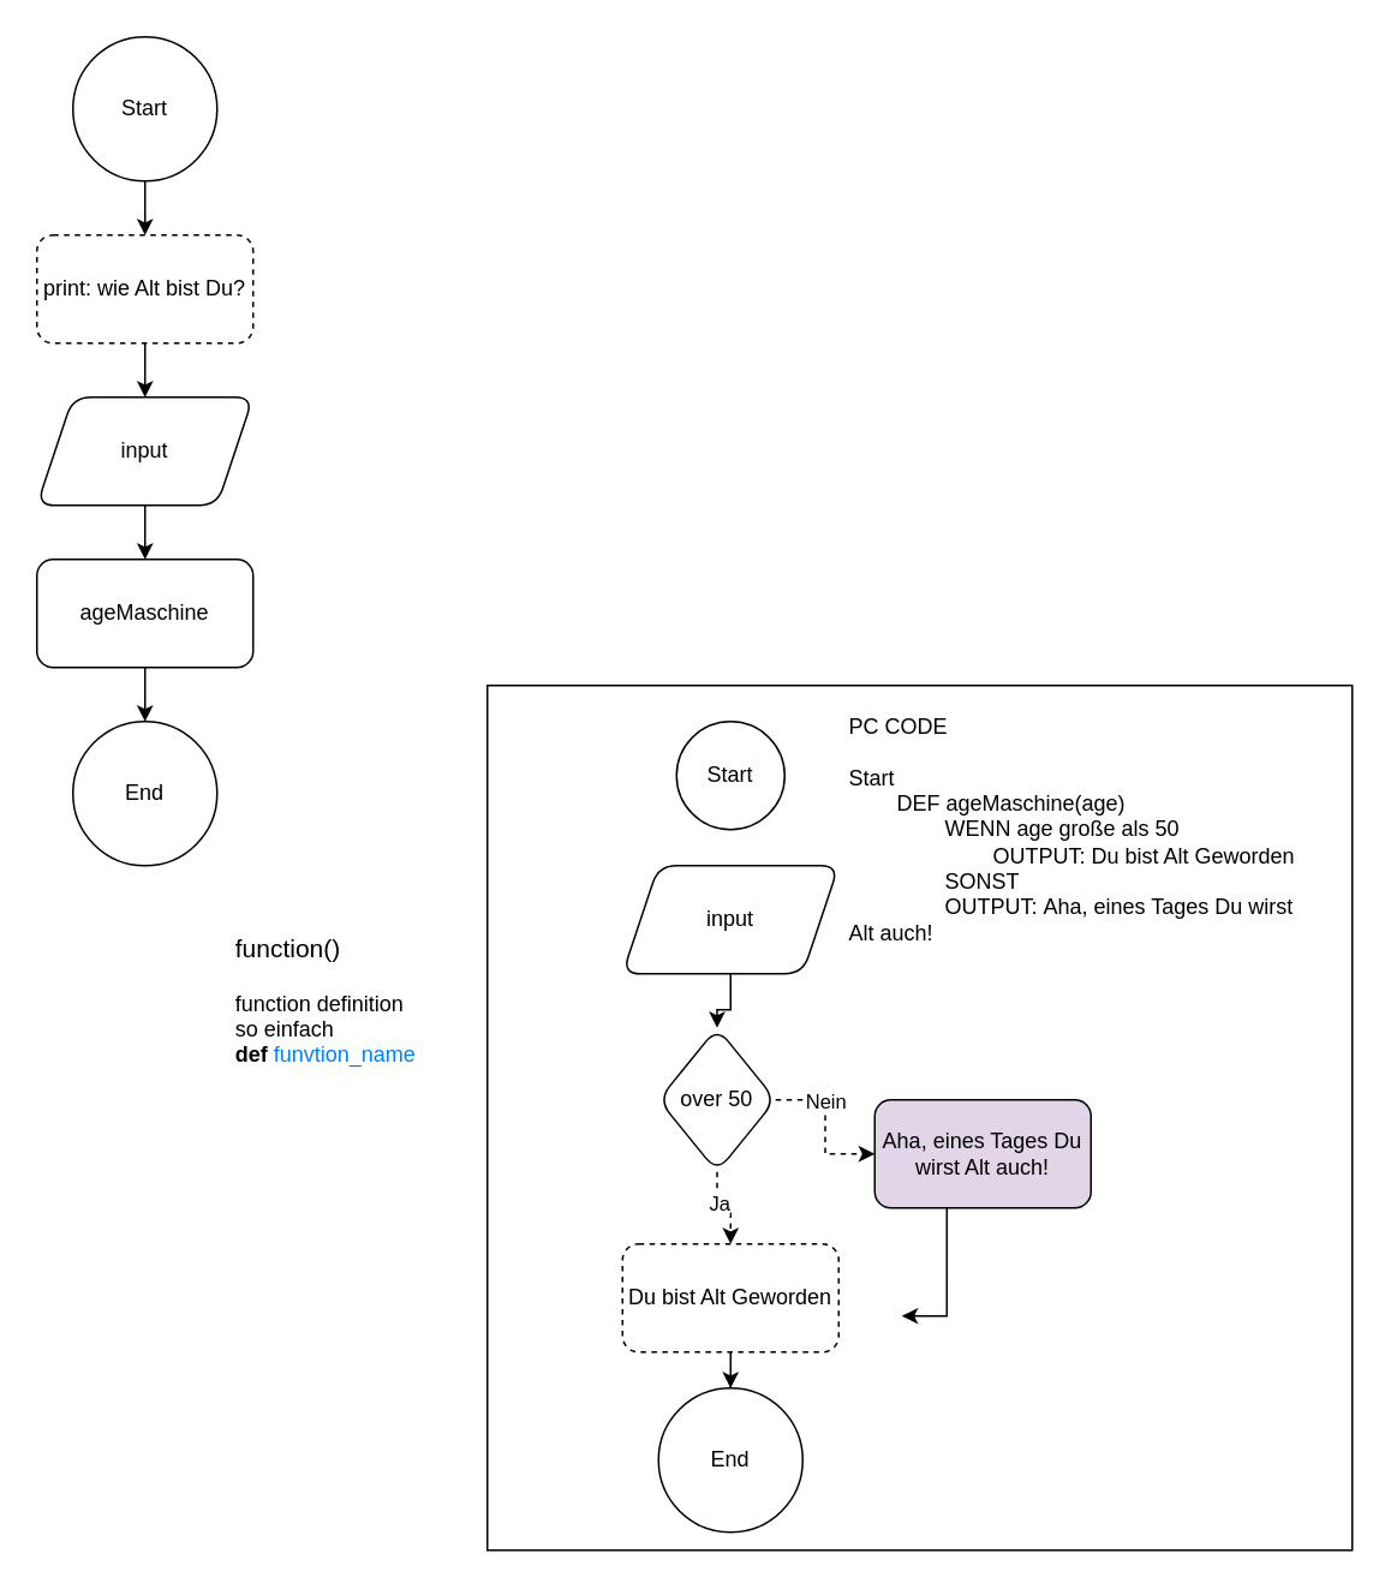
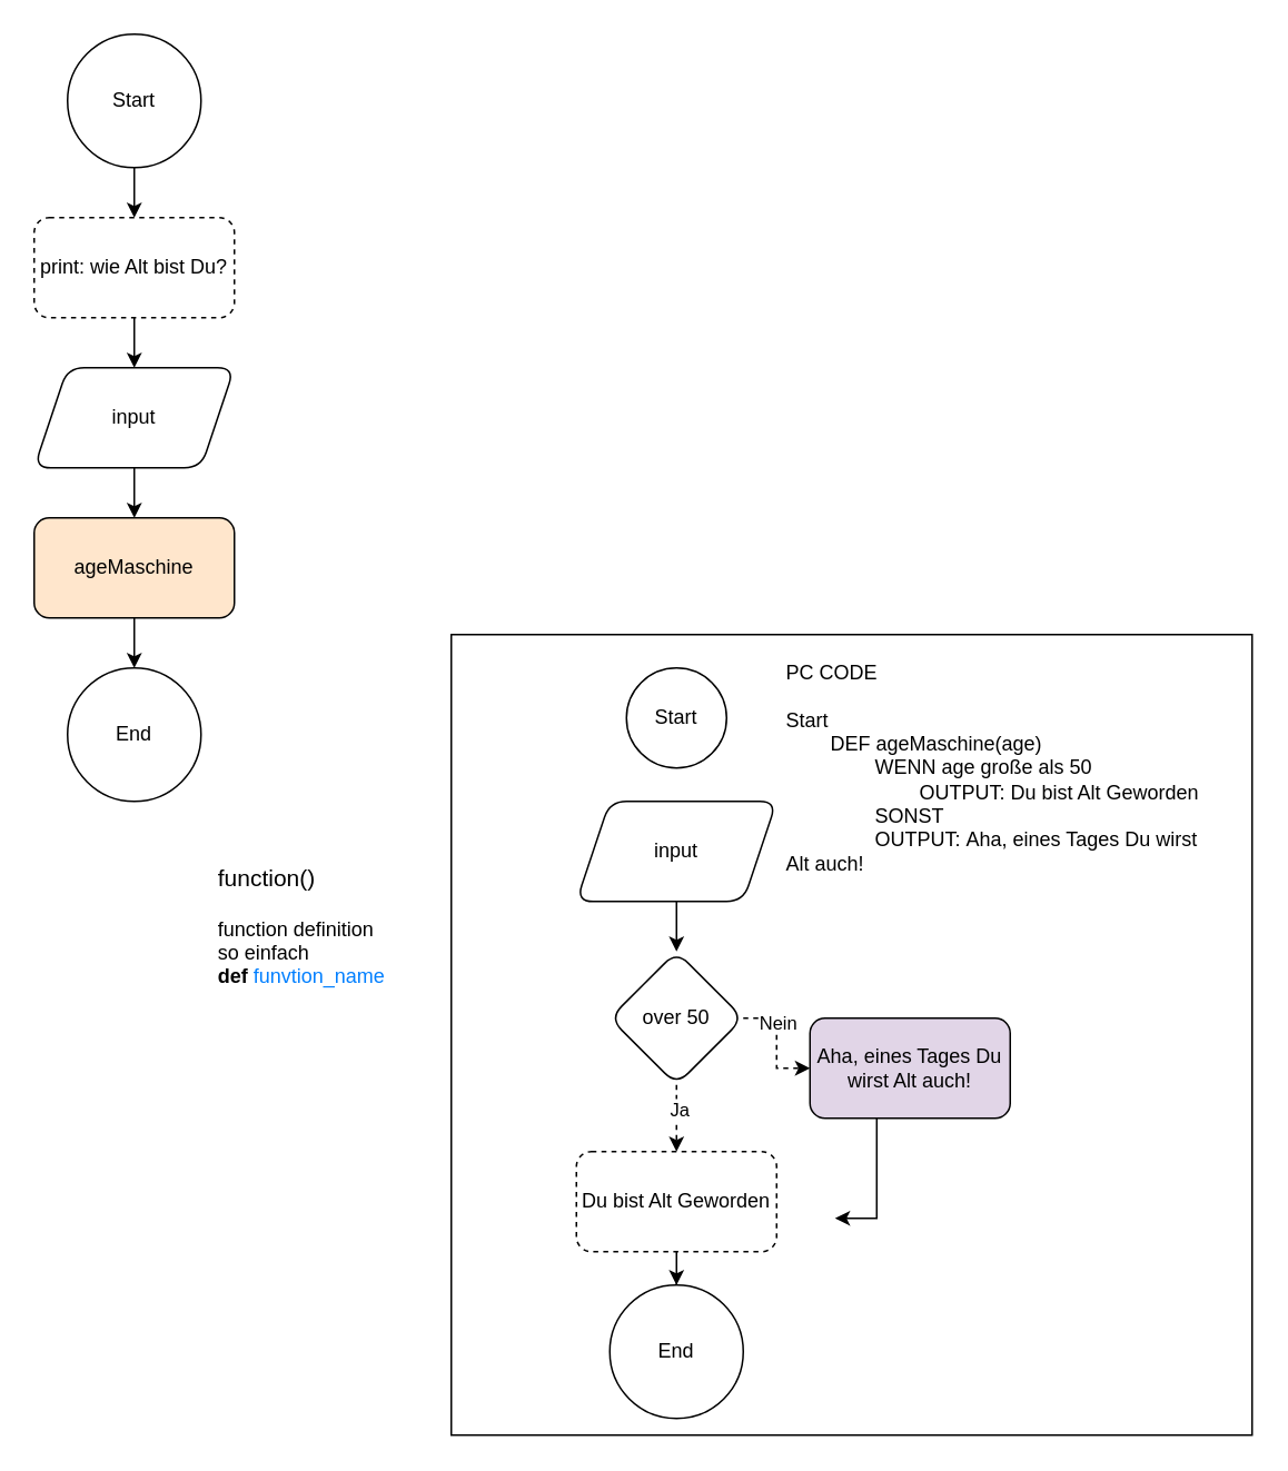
  <mxCell id="0" />
  <mxCell id="1" parent="0" />
  <mxCell id="2" value="" style="edgeStyle=orthogonalEdgeStyle;rounded=0;orthogonalLoop=1;jettySize=auto;html=1;" edge="1" parent="1" source="3" target="5"><mxGeometry relative="1" as="geometry" /></mxCell>
  <mxCell id="3" value="Start" style="ellipse;whiteSpace=wrap;html=1;aspect=fixed;" vertex="1" parent="1"><mxGeometry x="40" y="20" width="80" height="80" as="geometry" /></mxCell>
  <mxCell id="4" value="" style="edgeStyle=orthogonalEdgeStyle;rounded=0;orthogonalLoop=1;jettySize=auto;html=1;" edge="1" parent="1" source="5" target="7"><mxGeometry relative="1" as="geometry" /></mxCell>
  <mxCell id="5" value="print: wie Alt bist Du?" style="rounded=1;whiteSpace=wrap;html=1;dashed=1;" vertex="1" parent="1"><mxGeometry x="20" y="130" width="120" height="60" as="geometry" /></mxCell>
  <mxCell id="6" value="" style="edgeStyle=orthogonalEdgeStyle;rounded=0;orthogonalLoop=1;jettySize=auto;html=1;" edge="1" parent="1" source="7"><mxGeometry relative="1" as="geometry"><mxPoint x="80.034" y="310.034" as="targetPoint" /></mxGeometry></mxCell>
  <mxCell id="7" value="input" style="shape=parallelogram;perimeter=parallelogramPerimeter;whiteSpace=wrap;html=1;fixedSize=1;rounded=1;" vertex="1" parent="1"><mxGeometry x="20" y="220" width="120" height="60" as="geometry" /></mxCell>
  <mxCell id="8" value="" style="edgeStyle=orthogonalEdgeStyle;rounded=0;orthogonalLoop=1;jettySize=auto;html=1;" edge="1" parent="1" source="9" target="10"><mxGeometry relative="1" as="geometry" /></mxCell>
- <mxCell id="9" value="ageMaschine" style="rounded=1;whiteSpace=wrap;html=1;" vertex="1" parent="1"><mxGeometry x="20" y="310" width="120" height="60" as="geometry" /></mxCell>
+ <mxCell id="9" value="ageMaschine" style="rounded=1;whiteSpace=wrap;html=1;fillColor=#ffe6cc;" vertex="1" parent="1"><mxGeometry x="20" y="310" width="120" height="60" as="geometry" /></mxCell>
  <mxCell id="10" value="End" style="ellipse;whiteSpace=wrap;html=1;rounded=1;" vertex="1" parent="1"><mxGeometry x="40" y="400" width="80" height="80" as="geometry" /></mxCell>
  <mxCell id="11" value="&lt;div style=&quot;text-align: left;&quot;&gt;&lt;span style=&quot;font-size: 14px; background-color: transparent; color: light-dark(rgb(0, 0, 0), rgb(255, 255, 255));&quot;&gt;function()&lt;/span&gt;&lt;/div&gt;&lt;div&gt;&lt;br&gt;&lt;/div&gt;&lt;div style=&quot;text-align: left;&quot;&gt;function definition&lt;/div&gt;&lt;div style=&quot;text-align: left;&quot;&gt;so einfach&lt;/div&gt;&lt;div style=&quot;text-align: left;&quot;&gt;&lt;b&gt;def&lt;/b&gt; &lt;font style=&quot;color: rgb(0, 127, 255);&quot;&gt;funvtion_name&lt;/font&gt;&lt;/div&gt;" style="text;html=1;align=center;verticalAlign=middle;resizable=0;points=[];autosize=1;strokeColor=none;fillColor=none;" vertex="1" parent="1"><mxGeometry x="120" y="510" width="120" height="90" as="geometry" /></mxCell>
  <mxCell id="12" value="" style="whiteSpace=wrap;html=1;aspect=fixed;" vertex="1" parent="1"><mxGeometry x="270" y="380" width="480" height="480" as="geometry" /></mxCell>
  <mxCell id="13" value="" style="edgeStyle=orthogonalEdgeStyle;rounded=0;orthogonalLoop=1;jettySize=auto;html=1;" edge="1" parent="1" source="14" target="19"><mxGeometry relative="1" as="geometry" /></mxCell>
  <mxCell id="14" value="input" style="shape=parallelogram;perimeter=parallelogramPerimeter;whiteSpace=wrap;html=1;fixedSize=1;rounded=1;" vertex="1" parent="1"><mxGeometry x="345" y="480" width="120" height="60" as="geometry" /></mxCell>
  <mxCell id="15" value="" style="edgeStyle=orthogonalEdgeStyle;rounded=0;orthogonalLoop=1;jettySize=auto;html=1;dashed=1;" edge="1" parent="1" source="19" target="21"><mxGeometry relative="1" as="geometry" /></mxCell>
  <mxCell id="16" value="Nein" style="edgeLabel;html=1;align=center;verticalAlign=middle;resizable=0;points=[];" vertex="1" connectable="0" parent="15"><mxGeometry x="-0.36" relative="1" as="geometry"><mxPoint as="offset" /></mxGeometry></mxCell>
  <mxCell id="17" value="" style="edgeStyle=orthogonalEdgeStyle;rounded=0;orthogonalLoop=1;jettySize=auto;html=1;dashed=1;" edge="1" parent="1" source="19" target="23"><mxGeometry relative="1" as="geometry" /></mxCell>
  <mxCell id="18" value="Ja" style="edgeLabel;html=1;align=center;verticalAlign=middle;resizable=0;points=[];" vertex="1" connectable="0" parent="17"><mxGeometry x="-0.28" y="1" relative="1" as="geometry"><mxPoint as="offset" /></mxGeometry></mxCell>
- <mxCell id="19" value="over 50" style="rhombus;whiteSpace=wrap;html=1;rounded=1;" vertex="1" parent="1"><mxGeometry x="365" y="570" width="65" height="80" as="geometry" /></mxCell>
+ <mxCell id="19" value="over 50" style="rhombus;whiteSpace=wrap;html=1;rounded=1;" vertex="1" parent="1"><mxGeometry x="365" y="570" width="80" height="80" as="geometry" /></mxCell>
  <mxCell id="20" value="" style="edgeStyle=orthogonalEdgeStyle;rounded=0;orthogonalLoop=1;jettySize=auto;html=1;" edge="1" parent="1"><mxGeometry relative="1" as="geometry"><mxPoint x="525.034" y="650" as="sourcePoint" /><mxPoint x="500" y="730" as="targetPoint" /><Array as="points"><mxPoint x="525" y="730" /></Array></mxGeometry></mxCell>
  <mxCell id="21" value="Aha, eines Tages Du wirst Alt auch!" style="rounded=1;whiteSpace=wrap;html=1;fillColor=#e1d5e7;" vertex="1" parent="1"><mxGeometry x="485" y="610" width="120" height="60" as="geometry" /></mxCell>
  <mxCell id="22" value="" style="edgeStyle=orthogonalEdgeStyle;rounded=0;orthogonalLoop=1;jettySize=auto;html=1;" edge="1" parent="1" source="23" target="24"><mxGeometry relative="1" as="geometry" /></mxCell>
  <mxCell id="23" value="Du bist Alt Geworden" style="rounded=1;whiteSpace=wrap;html=1;dashed=1;" vertex="1" parent="1"><mxGeometry x="345" y="690" width="120" height="60" as="geometry" /></mxCell>
  <mxCell id="24" value="End" style="ellipse;whiteSpace=wrap;html=1;rounded=1;" vertex="1" parent="1"><mxGeometry x="365" y="770" width="80" height="80" as="geometry" /></mxCell>
  <mxCell id="25" value="Start" style="ellipse;whiteSpace=wrap;html=1;aspect=fixed;" vertex="1" parent="1"><mxGeometry x="375" y="400" width="60" height="60" as="geometry" /></mxCell>
  <mxCell id="26" value="&lt;div style=&quot;text-align: left;&quot;&gt;&lt;span style=&quot;background-color: transparent; color: light-dark(rgb(0, 0, 0), rgb(255, 255, 255));&quot;&gt;PC CODE&lt;/span&gt;&lt;/div&gt;&lt;div style=&quot;text-align: left;&quot;&gt;&lt;span style=&quot;background-color: transparent; color: light-dark(rgb(0, 0, 0), rgb(255, 255, 255));&quot;&gt;&lt;br&gt;&lt;/span&gt;&lt;/div&gt;&lt;div style=&quot;text-align: left;&quot;&gt;&lt;span style=&quot;background-color: transparent; color: light-dark(rgb(0, 0, 0), rgb(255, 255, 255));&quot;&gt;Start&lt;/span&gt;&lt;/div&gt;&lt;div style=&quot;text-align: left;&quot;&gt;&lt;span style=&quot;white-space: pre;&quot;&gt;&#09;&lt;/span&gt;DEF ageMaschine(age)&lt;/div&gt;&lt;div style=&quot;text-align: left;&quot;&gt;&amp;nbsp;&lt;span style=&quot;white-space: pre;&quot;&gt;&#09;&lt;/span&gt;&lt;span style=&quot;white-space: pre;&quot;&gt;&#09;&lt;/span&gt;WENN age große als 50&lt;br&gt;&lt;/div&gt;&lt;div style=&quot;text-align: left;&quot;&gt;&lt;span style=&quot;white-space: pre;&quot;&gt;&#09;&lt;/span&gt;&lt;span style=&quot;white-space: pre;&quot;&gt;&#09;&lt;/span&gt;&lt;span style=&quot;white-space: pre;&quot;&gt;&#09;&lt;/span&gt;OUTPUT: Du bist Alt Geworden&lt;br&gt;&lt;/div&gt;&lt;div style=&quot;text-align: left;&quot;&gt;&lt;span style=&quot;white-space: pre;&quot;&gt;&#09;&lt;/span&gt;&lt;span style=&quot;white-space: pre;&quot;&gt;&#09;&lt;/span&gt;SONST&lt;br&gt;&lt;/div&gt;&lt;div style=&quot;text-align: left;&quot;&gt;&lt;span style=&quot;white-space: pre;&quot;&gt;&#09;&lt;/span&gt;&lt;span style=&quot;white-space: pre;&quot;&gt;&#09;&lt;/span&gt;OUTPUT:&amp;nbsp;&lt;span style=&quot;background-color: transparent; color: light-dark(rgb(0, 0, 0), rgb(255, 255, 255)); text-align: center;&quot;&gt;Aha, eines Tages Du wirst Alt auch!&lt;/span&gt;&lt;br&gt;&lt;/div&gt;" style="text;html=1;align=center;verticalAlign=middle;whiteSpace=wrap;rounded=0;" vertex="1" parent="1"><mxGeometry x="470" y="400" width="260" height="120" as="geometry" /></mxCell>
